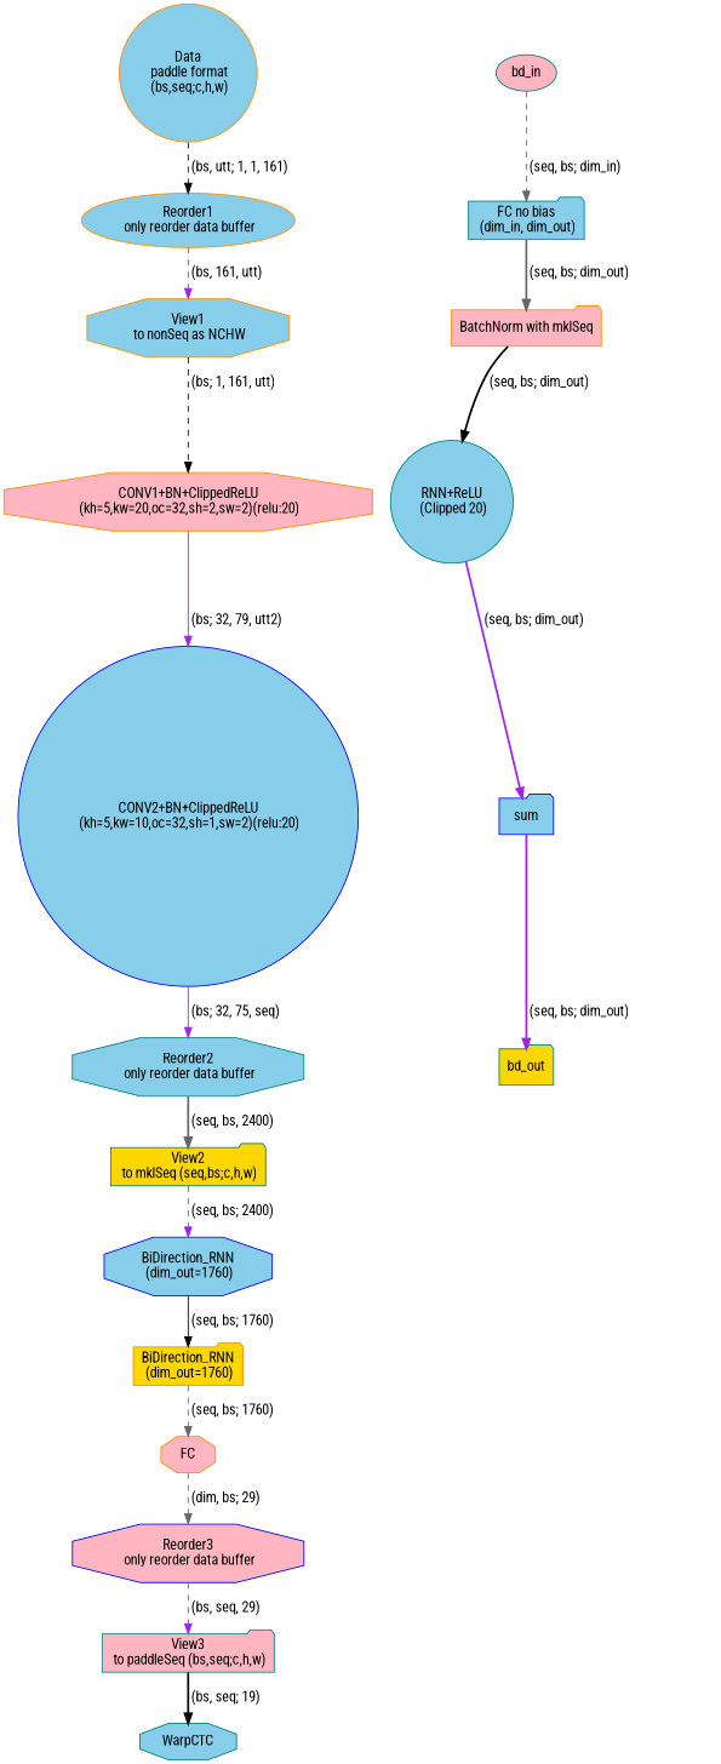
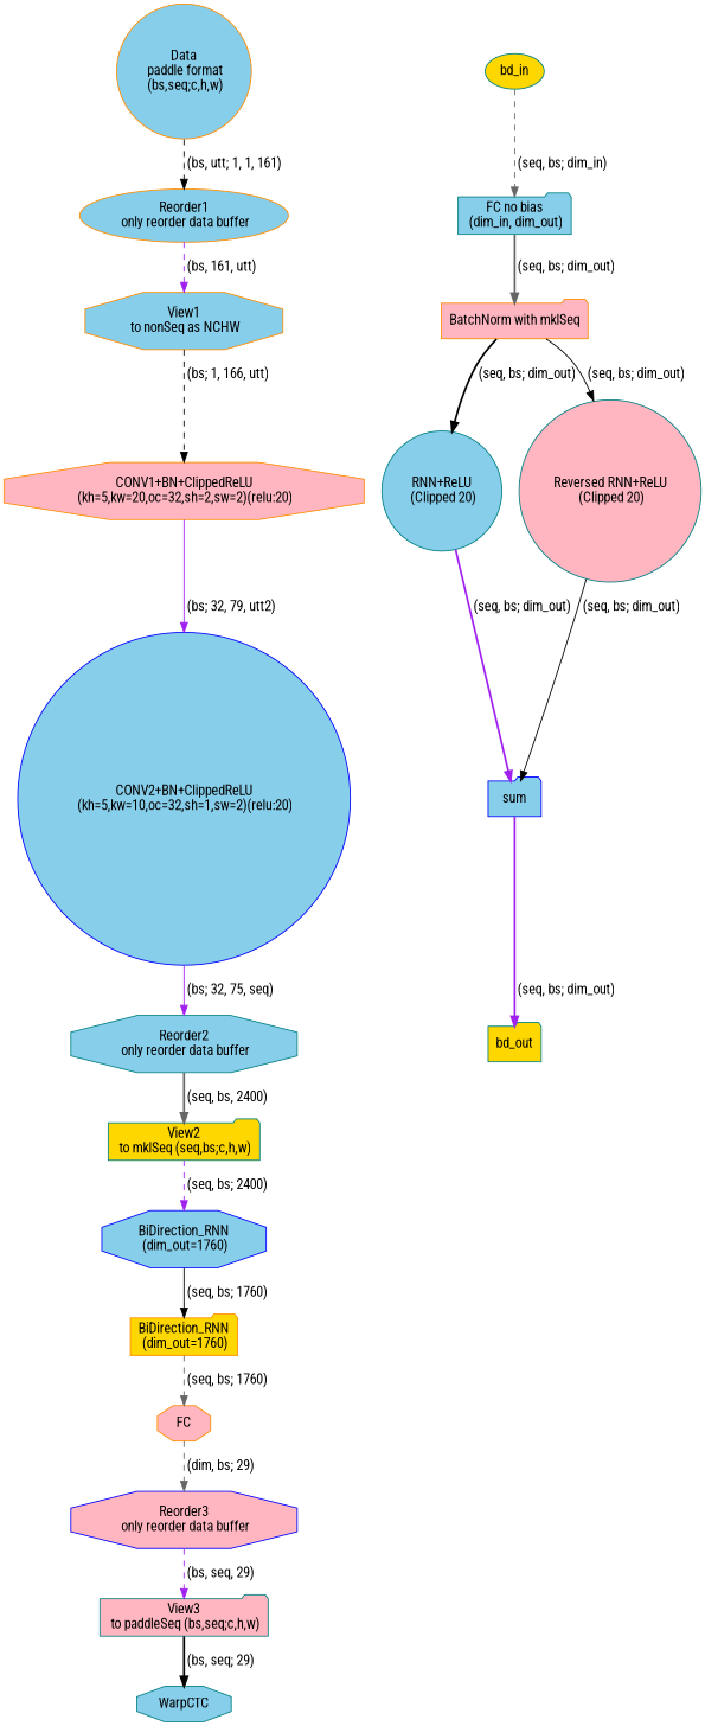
  digraph {
    fontname="Roboto Condensed"
    node [color=teal fillcolor=skyblue fontname="Roboto Condensed" shape=octagon style=filled]
    edge [color=black fontname="Roboto Condensed" style=dashed]
    n1 [color=darkorange label="Data\n paddle format\n (bs,seq;c,h,w)" shape=circle]
    n2 [color=darkorange label="Reorder1\n only reorder data buffer" shape=ellipse]
    n3 [color=darkorange label="View1\n to nonSeq as NCHW"]
    n4 [color=darkorange fillcolor=lightpink label="CONV1+BN+ClippedReLU\n (kh=5,kw=20,oc=32,sh=2,sw=2)(relu:20)"]
    n5 [color=blue label="CONV2+BN+ClippedReLU\n (kh=5,kw=10,oc=32,sh=1,sw=2)(relu:20)" shape=circle]
    n6 [label="Reorder2\n only reorder data buffer"]
    n7 [fillcolor=gold label="View2\n to mklSeq (seq,bs;c,h,w)" shape=folder]
    n8 [color=blue label="BiDirection_RNN\n (dim_out=1760)"]
    n9 [color=darkorange fillcolor=gold label="BiDirection_RNN\n (dim_out=1760)" shape=folder]
    n10 [color=darkorange fillcolor=lightpink label=FC]
    n11 [color=blue fillcolor=lightpink label="Reorder3\n only reorder data buffer"]
    n12 [fillcolor=lightpink label="View3\n to paddleSeq (bs,seq;c,h,w)" shape=folder]
    WarpCTC
    n14 [label="FC no bias\n (dim_in, dim_out)" shape=folder]
    n15 [color=darkorange fillcolor=lightpink label="BatchNorm with mklSeq" shape=folder]
    n16 [label="RNN+ReLU\n (Clipped 20)" shape=circle]
+   n17 [fillcolor=lightpink label="Reversed RNN+ReLU\n (Clipped 20)" shape=circle]
    sum [color=blue shape=folder]
    bd_out [fillcolor=gold shape=folder]
-   bd_in [fillcolor=lightpink shape=ellipse]
+   bd_in [fillcolor=gold shape=ellipse]
    n1 -> n2 [label=" (bs, utt; 1, 1, 161)"]
    n2 -> n3 [color=purple label=" (bs, 161, utt)"]
-   n3 -> n4 [label=" (bs; 1, 161, utt)"]
+   n3 -> n4 [label=" (bs; 1, 166, utt)"]
    n4 -> n5 [color=purple label=" (bs; 32, 79, utt2)" style=solid]
    n5 -> n6 [color=purple label=" (bs; 32, 75, seq)" style=solid]
    n6 -> n7 [color=gray40 label=" (seq, bs, 2400)" style=bold]
    n7 -> n8 [color=purple label=" (seq, bs; 2400)"]
    n8 -> n9 [label=" (seq, bs; 1760)" style=solid]
    n9 -> n10 [color=gray40 label=" (seq, bs; 1760)"]
    n10 -> n11 [color=gray40 label=" (dim, bs; 29)"]
    n11 -> n12 [color=purple label=" (bs, seq, 29)"]
-   n12 -> WarpCTC [label=" (bs, seq; 19)" style=bold]
+   n12 -> WarpCTC [label=" (bs, seq; 29)" style=bold]
    n14 -> n15 [color=gray40 label=" (seq, bs; dim_out)" style=bold]
    n15 -> n16 [label=" (seq, bs; dim_out)" style=bold]
+   n15 -> n17 [label=" (seq, bs; dim_out)" style=solid]
    n16 -> sum [color=purple label=" (seq, bs; dim_out)" style=bold]
+   n17 -> sum [label=" (seq, bs; dim_out)" style=solid]
    sum -> bd_out [color=purple label=" (seq, bs; dim_out)" style=bold]
    bd_in -> n14 [color=gray40 label=" (seq, bs; dim_in)"]
  }
